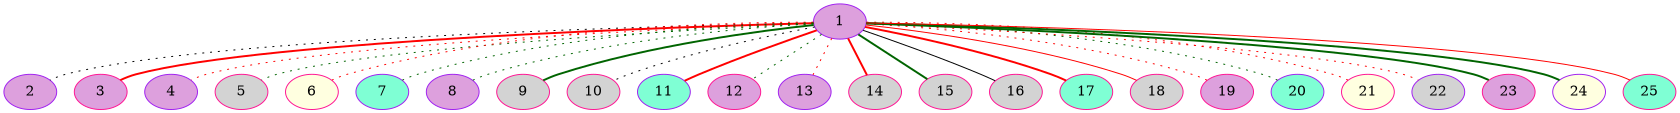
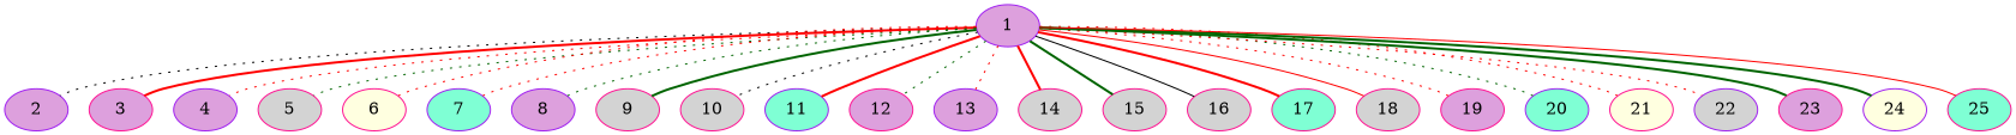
  graph {
    node [cluster=2 color=deeppink fillcolor=plum style=filled]
    edge [color=red style=dotted]
    n1 [cluster=1 color=purple label=1]
    n2 [color=purple label=2]
    n3 [label=3]
    n4 [color=purple label=4]
    n5 [fillcolor=lightgrey label=5]
    n6 [cluster=3 fillcolor=lightyellow label=6]
    n7 [cluster=3 color=purple fillcolor=aquamarine label=7]
    n8 [cluster=3 color=purple label=8]
    n9 [cluster=3 fillcolor=lightgrey label=9]
    n10 [cluster=4 fillcolor=lightgrey label=10]
    n11 [cluster=4 color=purple fillcolor=aquamarine label=11]
    n12 [cluster=4 label=12]
    n13 [cluster=4 color=purple label=13]
    n14 [cluster=5 fillcolor=lightgrey label=14]
    n15 [cluster=5 fillcolor=lightgrey label=15]
    n16 [cluster=5 fillcolor=lightgrey label=16]
    n17 [cluster=5 fillcolor=aquamarine label=17]
    n18 [cluster=6 fillcolor=lightgrey label=18]
    n19 [cluster=6 label=19]
    n20 [cluster=6 color=purple fillcolor=aquamarine label=20]
    n21 [cluster=6 fillcolor=lightyellow label=21]
    n22 [cluster=7 color=purple fillcolor=lightgrey label=22]
    n23 [cluster=7 label=23]
    n24 [cluster=7 color=purple fillcolor=lightyellow label=24]
    n25 [cluster=7 fillcolor=aquamarine label=25]
    n1 -- n2 [color=black]
    n1 -- n3 [style=bold]
    n1 -- n4
    n1 -- n5 [color=darkgreen]
    n1 -- n6
-   n1 -- n7 [color=darkgreen]
+   n1 -- n7
    n1 -- n8 [color=darkgreen]
    n1 -- n9 [color=darkgreen style=bold]
    n1 -- n10 [color=black]
    n1 -- n11 [style=bold]
    n1 -- n12 [color=darkgreen]
    n1 -- n13
    n1 -- n14 [style=bold]
    n1 -- n15 [color=darkgreen style=bold]
    n1 -- n16 [color=black style=solid]
    n1 -- n17 [style=bold]
    n1 -- n18 [style=solid]
    n1 -- n19
    n1 -- n20 [color=darkgreen]
    n1 -- n21
    n1 -- n22
    n1 -- n23 [color=darkgreen style=bold]
    n1 -- n24 [color=darkgreen style=bold]
    n1 -- n25 [style=solid]
  }
